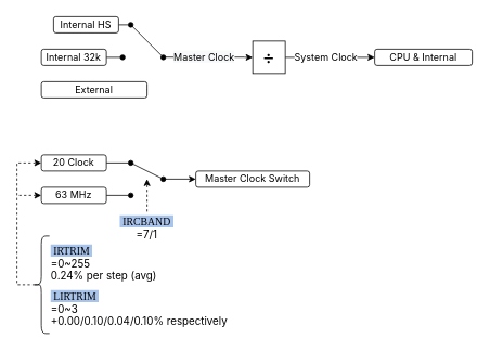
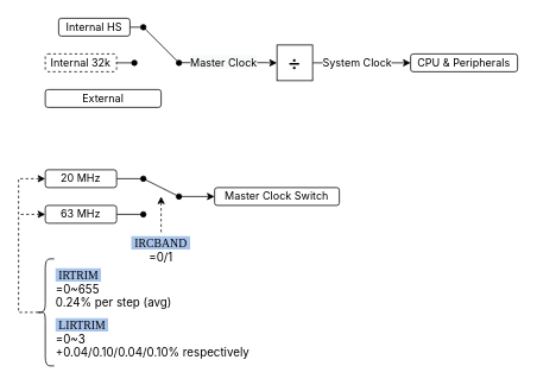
  <mxCell id="0" />
  <mxCell id="1" parent="0" />
  <mxCell id="2" value="&lt;span style=&quot;color: rgb(0, 0, 0); font-family: Inter; font-size: 12px; font-style: normal; font-variant-ligatures: normal; font-variant-caps: normal; font-weight: 400; letter-spacing: normal; orphans: 2; text-align: center; text-indent: 0px; text-transform: none; widows: 2; word-spacing: 0px; -webkit-text-stroke-width: 0px; background-color: rgb(248, 249, 250); text-decoration-thickness: initial; text-decoration-style: initial; text-decoration-color: initial; float: none; display: inline !important;&quot;&gt;Master Clock&lt;/span&gt;" style="endArrow=none;html=1;rounded=0;fontFamily=Inter;endFill=0;" parent="1" edge="1"><mxGeometry width="50" height="50" relative="1" as="geometry"><mxPoint x="200" y="69.8" as="sourcePoint" /><mxPoint x="300" y="69.8" as="targetPoint" /><Array as="points" /></mxGeometry></mxCell>
  <mxCell id="3" style="edgeStyle=orthogonalEdgeStyle;rounded=0;orthogonalLoop=1;jettySize=auto;html=1;exitX=1;exitY=0.5;exitDx=0;exitDy=0;endArrow=oval;endFill=1;fontFamily=Inter;" parent="1" source="4" edge="1"><mxGeometry relative="1" as="geometry"><mxPoint x="160" y="30" as="targetPoint" /></mxGeometry></mxCell>
  <mxCell id="4" value="Internal HS" style="rounded=1;whiteSpace=wrap;html=1;fontFamily=Inter;" parent="1" vertex="1"><mxGeometry x="65" y="20" width="80" height="20" as="geometry" /></mxCell>
  <mxCell id="5" style="edgeStyle=orthogonalEdgeStyle;rounded=0;orthogonalLoop=1;jettySize=auto;html=1;exitX=1;exitY=0.5;exitDx=0;exitDy=0;endArrow=oval;endFill=1;fontFamily=Inter;" parent="1" source="6" edge="1"><mxGeometry relative="1" as="geometry"><mxPoint x="150" y="70" as="targetPoint" /></mxGeometry></mxCell>
- <mxCell id="6" value="Internal 32k" style="rounded=1;whiteSpace=wrap;html=1;fontFamily=Inter;" parent="1" vertex="1"><mxGeometry x="50" y="60" width="80" height="20" as="geometry" /></mxCell>
+ <mxCell id="6" value="Internal 32k" style="rounded=1;whiteSpace=wrap;html=1;fontFamily=Inter;dashed=1;" parent="1" vertex="1"><mxGeometry x="50" y="60" width="80" height="20" as="geometry" /></mxCell>
  <mxCell id="7" style="edgeStyle=orthogonalEdgeStyle;rounded=0;orthogonalLoop=1;jettySize=auto;html=1;exitX=1;exitY=0.5;exitDx=0;exitDy=0;endArrow=oval;endFill=1;fontFamily=Inter;" parent="1" source="8" edge="1"><mxGeometry relative="1" as="geometry"><mxPoint x="160" y="110" as="targetPoint" /></mxGeometry></mxCell>
  <mxCell id="8" value="External" style="rounded=1;whiteSpace=wrap;html=1;fontFamily=Inter;" parent="1" vertex="1"><mxGeometry x="50" y="100" width="130" height="20" as="geometry" /></mxCell>
  <mxCell id="9" value="" style="endArrow=oval;html=1;rounded=0;endFill=1;fontFamily=Inter;" parent="1" edge="1"><mxGeometry width="50" height="50" relative="1" as="geometry"><mxPoint x="160" y="30" as="sourcePoint" /><mxPoint x="200" y="70" as="targetPoint" /></mxGeometry></mxCell>
  <mxCell id="10" value="System Clock" style="edgeStyle=orthogonalEdgeStyle;rounded=0;orthogonalLoop=1;jettySize=auto;html=1;exitX=1;exitY=0.5;exitDx=0;exitDy=0;fontSize=12;endArrow=none;endFill=0;fontFamily=Inter;" parent="1" source="14" edge="1"><mxGeometry relative="1" as="geometry"><mxPoint x="450" y="70" as="targetPoint" /></mxGeometry></mxCell>
- <mxCell id="11" value="CPU &amp;amp; Internal" style="rounded=1;whiteSpace=wrap;html=1;fontFamily=Inter;fontSize=12;" parent="1" vertex="1"><mxGeometry x="460" y="60" width="120" height="20" as="geometry" /></mxCell>
+ <mxCell id="11" value="CPU &amp;amp; Peripherals" style="rounded=1;whiteSpace=wrap;html=1;fontFamily=Inter;fontSize=12;" parent="1" vertex="1"><mxGeometry x="460" y="60" width="120" height="20" as="geometry" /></mxCell>
  <mxCell id="12" value="" style="endArrow=classic;html=1;rounded=0;fontFamily=Inter;fontSize=12;" parent="1" edge="1"><mxGeometry width="50" height="50" relative="1" as="geometry"><mxPoint x="300" y="70" as="sourcePoint" /><mxPoint x="310" y="70" as="targetPoint" /></mxGeometry></mxCell>
  <mxCell id="13" value="" style="endArrow=classic;html=1;rounded=0;fontFamily=Inter;fontSize=12;" parent="1" edge="1"><mxGeometry width="50" height="50" relative="1" as="geometry"><mxPoint x="450" y="70" as="sourcePoint" /><mxPoint x="460" y="70" as="targetPoint" /></mxGeometry></mxCell>
  <mxCell id="14" value="&lt;font style=&quot;&quot;&gt;&lt;font style=&quot;font-size: 24px;&quot;&gt;÷&lt;/font&gt;&lt;br&gt;&lt;/font&gt;" style="rounded=0;whiteSpace=wrap;html=1;fontSize=12;fontFamily=Inter;" parent="1" vertex="1"><mxGeometry x="310" y="50" width="40" height="40" as="geometry" /></mxCell>
  <mxCell id="15" style="edgeStyle=orthogonalEdgeStyle;rounded=0;orthogonalLoop=1;jettySize=auto;html=1;exitX=1;exitY=0.5;exitDx=0;exitDy=0;fontFamily=Cascadia Code;fontSize=12;endArrow=oval;endFill=1;" parent="1" source="16" edge="1"><mxGeometry relative="1" as="geometry"><mxPoint x="160" y="200.2" as="targetPoint" /></mxGeometry></mxCell>
- <mxCell id="16" value="20 Clock" style="rounded=1;whiteSpace=wrap;html=1;fontFamily=Inter;" parent="1" vertex="1"><mxGeometry x="50" y="190" width="80" height="20" as="geometry" /></mxCell>
+ <mxCell id="16" value="20 MHz" style="rounded=1;whiteSpace=wrap;html=1;fontFamily=Inter;" parent="1" vertex="1"><mxGeometry x="50" y="190" width="80" height="20" as="geometry" /></mxCell>
  <mxCell id="17" style="edgeStyle=orthogonalEdgeStyle;rounded=0;orthogonalLoop=1;jettySize=auto;html=1;exitX=1;exitY=0.5;exitDx=0;exitDy=0;fontFamily=Cascadia Code;fontSize=12;endArrow=oval;endFill=1;" parent="1" source="19" edge="1"><mxGeometry relative="1" as="geometry"><mxPoint x="160" y="240.2" as="targetPoint" /></mxGeometry></mxCell>
  <mxCell id="18" style="edgeStyle=orthogonalEdgeStyle;rounded=0;orthogonalLoop=1;jettySize=auto;html=1;exitX=0;exitY=0.5;exitDx=0;exitDy=0;dashed=1;fontFamily=Inter;fontSize=12;endArrow=none;endFill=0;startArrow=classic;startFill=1;" parent="1" source="19" edge="1"><mxGeometry relative="1" as="geometry"><mxPoint x="20" y="240.2" as="targetPoint" /></mxGeometry></mxCell>
  <mxCell id="19" value="63 MHz" style="rounded=1;whiteSpace=wrap;html=1;fontFamily=Inter;" parent="1" vertex="1"><mxGeometry x="50" y="230" width="80" height="20" as="geometry" /></mxCell>
  <mxCell id="20" value="" style="endArrow=classic;html=1;rounded=0;fontFamily=Inter;endFill=1;fontSize=12;" parent="1" edge="1"><mxGeometry width="50" height="50" relative="1" as="geometry"><mxPoint x="200" y="220" as="sourcePoint" /><mxPoint x="240" y="220" as="targetPoint" /><Array as="points" /></mxGeometry></mxCell>
  <mxCell id="21" value="" style="endArrow=oval;html=1;rounded=0;endFill=1;fontFamily=Inter;" parent="1" edge="1"><mxGeometry width="50" height="50" relative="1" as="geometry"><mxPoint x="160" y="200" as="sourcePoint" /><mxPoint x="200" y="220" as="targetPoint" /></mxGeometry></mxCell>
- <mxCell id="22" value="&lt;span style=&quot;background-color: rgb(169, 196, 235);&quot;&gt;&amp;nbsp;IRCBAND&amp;nbsp;&lt;/span&gt;&lt;br&gt;&lt;font face=&quot;Inter&quot;&gt;&lt;span style=&quot;background-color: rgb(255, 255, 255);&quot;&gt;=7/1&lt;/span&gt;&lt;/font&gt;" style="text;html=1;strokeColor=none;fillColor=none;align=center;verticalAlign=middle;whiteSpace=wrap;rounded=0;fontSize=13;fontFamily=Cascadia Code;" parent="1" vertex="1"><mxGeometry x="140" y="260" width="80" height="40" as="geometry" /></mxCell>
- <mxCell id="23" value="&lt;font&gt;&lt;span style=&quot;background-color: rgb(169, 196, 235);&quot;&gt;&amp;nbsp;IRTRIM&amp;nbsp;&lt;/span&gt;&lt;br&gt;&lt;font face=&quot;Inter&quot;&gt;=0~255&lt;br&gt;0.24% per step (avg)&lt;/font&gt;&lt;br&gt;&lt;/font&gt;" style="text;html=1;strokeColor=none;fillColor=none;align=left;verticalAlign=middle;whiteSpace=wrap;rounded=0;fontSize=13;fontFamily=Cascadia Code;" parent="1" vertex="1"><mxGeometry x="60" y="294" width="270" height="60" as="geometry" /></mxCell>
+ <mxCell id="22" value="&lt;span style=&quot;background-color: rgb(169, 196, 235);&quot;&gt;&amp;nbsp;IRCBAND&amp;nbsp;&lt;/span&gt;&lt;br&gt;&lt;font face=&quot;Inter&quot;&gt;&lt;span style=&quot;background-color: rgb(255, 255, 255);&quot;&gt;=0/1&lt;/span&gt;&lt;/font&gt;" style="text;html=1;strokeColor=none;fillColor=none;align=center;verticalAlign=middle;whiteSpace=wrap;rounded=0;fontSize=13;fontFamily=Cascadia Code;" parent="1" vertex="1"><mxGeometry x="140" y="260" width="80" height="40" as="geometry" /></mxCell>
+ <mxCell id="23" value="&lt;font&gt;&lt;span style=&quot;background-color: rgb(169, 196, 235);&quot;&gt;&amp;nbsp;IRTRIM&amp;nbsp;&lt;/span&gt;&lt;br&gt;&lt;font face=&quot;Inter&quot;&gt;=0~655&lt;br&gt;0.24% per step (avg)&lt;/font&gt;&lt;br&gt;&lt;/font&gt;" style="text;html=1;strokeColor=none;fillColor=none;align=left;verticalAlign=middle;whiteSpace=wrap;rounded=0;fontSize=13;fontFamily=Cascadia Code;" parent="1" vertex="1"><mxGeometry x="60" y="294" width="270" height="60" as="geometry" /></mxCell>
  <mxCell id="24" style="edgeStyle=orthogonalEdgeStyle;rounded=0;orthogonalLoop=1;jettySize=auto;html=1;entryX=0;entryY=0.5;entryDx=0;entryDy=0;dashed=1;fontFamily=Inter;fontSize=12;endArrow=classic;endFill=1;exitX=0.1;exitY=0.5;exitDx=0;exitDy=0;exitPerimeter=0;" parent="1" source="26" target="16" edge="1"><mxGeometry relative="1" as="geometry"><mxPoint x="30" y="320" as="sourcePoint" /><Array as="points"><mxPoint x="20" y="350" /><mxPoint x="20" y="200" /></Array></mxGeometry></mxCell>
- <mxCell id="25" value="&lt;font&gt;&lt;span style=&quot;background-color: rgb(169, 196, 235);&quot;&gt;&amp;nbsp;LIRTRIM&amp;nbsp;&lt;/span&gt;&lt;br&gt;&lt;font face=&quot;Inter&quot;&gt;=0~3&lt;br&gt;+0.00/0.10/0.04/0.10% respectively&lt;/font&gt;&lt;br&gt;&lt;/font&gt;" style="text;html=1;strokeColor=none;fillColor=none;align=left;verticalAlign=middle;whiteSpace=wrap;rounded=0;fontSize=13;fontFamily=Cascadia Code;" parent="1" vertex="1"><mxGeometry x="60" y="350" width="270" height="60" as="geometry" /></mxCell>
+ <mxCell id="25" value="&lt;font&gt;&lt;span style=&quot;background-color: rgb(169, 196, 235);&quot;&gt;&amp;nbsp;LIRTRIM&amp;nbsp;&lt;/span&gt;&lt;br&gt;&lt;font face=&quot;Inter&quot;&gt;=0~3&lt;br&gt;+0.04/0.10/0.04/0.10% respectively&lt;/font&gt;&lt;br&gt;&lt;/font&gt;" style="text;html=1;strokeColor=none;fillColor=none;align=left;verticalAlign=middle;whiteSpace=wrap;rounded=0;fontSize=13;fontFamily=Cascadia Code;" parent="1" vertex="1"><mxGeometry x="60" y="350" width="270" height="60" as="geometry" /></mxCell>
  <mxCell id="26" value="" style="shape=curlyBracket;whiteSpace=wrap;html=1;rounded=1;labelBackgroundColor=#FFFFFF;fontFamily=Inter;fontSize=12;strokeWidth=1;" parent="1" vertex="1"><mxGeometry x="40" y="290" width="20" height="120" as="geometry" /></mxCell>
  <mxCell id="27" value="Master Clock Switch" style="rounded=1;whiteSpace=wrap;html=1;fontFamily=Inter;fontSize=12;" parent="1" vertex="1"><mxGeometry x="240" y="210" width="140" height="20" as="geometry" /></mxCell>
  <mxCell id="28" value="" style="endArrow=classic;dashed=1;html=1;rounded=0;fontFamily=Inter;fontSize=12;exitX=0.5;exitY=0;exitDx=0;exitDy=0;startArrow=none;startFill=0;endFill=1;" parent="1" source="22" edge="1"><mxGeometry width="50" height="50" relative="1" as="geometry"><mxPoint x="130" y="270" as="sourcePoint" /><mxPoint x="180" y="220" as="targetPoint" /></mxGeometry></mxCell>
